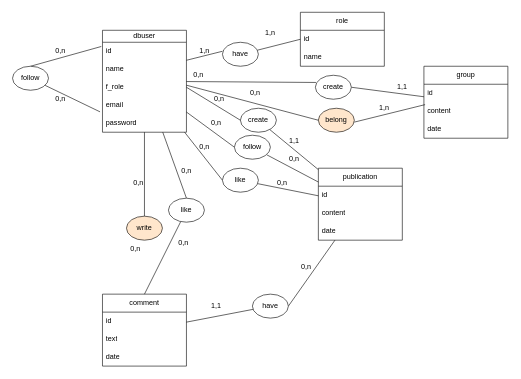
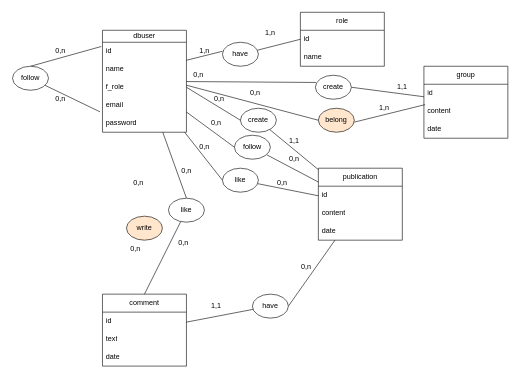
  <mxCell id="0" />
  <mxCell id="1" parent="0" />
  <mxCell id="2" style="edgeStyle=none;html=1;entryX=1;entryY=0.5;entryDx=0;entryDy=0;endArrow=none;endFill=0;" parent="1" source="3" target="33" edge="1"><mxGeometry relative="1" as="geometry" /></mxCell>
  <mxCell id="3" value="publication" style="swimlane;fontStyle=0;childLayout=stackLayout;horizontal=1;startSize=30;horizontalStack=0;resizeParent=1;resizeParentMax=0;resizeLast=0;collapsible=1;marginBottom=0;whiteSpace=wrap;html=1;" parent="1" vertex="1"><mxGeometry x="530" y="280" width="140" height="120" as="geometry" /></mxCell>
  <mxCell id="4" value="id" style="text;strokeColor=none;fillColor=none;align=left;verticalAlign=middle;spacingLeft=4;spacingRight=4;overflow=hidden;points=[[0,0.5],[1,0.5]];portConstraint=eastwest;rotatable=0;whiteSpace=wrap;html=1;" parent="3" vertex="1"><mxGeometry y="30" width="140" height="30" as="geometry" /></mxCell>
  <mxCell id="5" value="content" style="text;strokeColor=none;fillColor=none;align=left;verticalAlign=middle;spacingLeft=4;spacingRight=4;overflow=hidden;points=[[0,0.5],[1,0.5]];portConstraint=eastwest;rotatable=0;whiteSpace=wrap;html=1;" parent="3" vertex="1"><mxGeometry y="60" width="140" height="30" as="geometry" /></mxCell>
  <mxCell id="6" value="date" style="text;strokeColor=none;fillColor=none;align=left;verticalAlign=middle;spacingLeft=4;spacingRight=4;overflow=hidden;points=[[0,0.5],[1,0.5]];portConstraint=eastwest;rotatable=0;whiteSpace=wrap;html=1;" parent="3" vertex="1"><mxGeometry y="90" width="140" height="30" as="geometry" /></mxCell>
- <mxCell id="7" style="edgeStyle=none;html=1;entryX=0.5;entryY=0;entryDx=0;entryDy=0;endArrow=none;endFill=0;" parent="1" source="12" target="31" edge="1"><mxGeometry relative="1" as="geometry" /></mxCell>
  <mxCell id="8" style="edgeStyle=none;html=1;entryX=0;entryY=0.5;entryDx=0;entryDy=0;endArrow=none;endFill=0;" parent="1" source="12" target="35" edge="1"><mxGeometry relative="1" as="geometry" /></mxCell>
  <mxCell id="9" style="edgeStyle=none;html=1;entryX=0.5;entryY=0;entryDx=0;entryDy=0;endArrow=none;endFill=0;" parent="1" source="12" target="37" edge="1"><mxGeometry relative="1" as="geometry" /></mxCell>
  <mxCell id="10" style="edgeStyle=none;html=1;entryX=0;entryY=0.5;entryDx=0;entryDy=0;endArrow=none;endFill=0;" parent="1" source="12" target="39" edge="1"><mxGeometry relative="1" as="geometry" /></mxCell>
  <mxCell id="11" style="edgeStyle=none;html=1;entryX=0.017;entryY=0.3;entryDx=0;entryDy=0;entryPerimeter=0;endArrow=none;endFill=0;" parent="1" source="12" target="59" edge="1"><mxGeometry relative="1" as="geometry" /></mxCell>
  <mxCell id="12" value="dbuser" style="swimlane;fontStyle=0;childLayout=stackLayout;horizontal=1;startSize=20;horizontalStack=0;resizeParent=1;resizeParentMax=0;resizeLast=0;collapsible=1;marginBottom=0;whiteSpace=wrap;html=1;" parent="1" vertex="1"><mxGeometry x="170" y="50" width="140" height="170" as="geometry" /></mxCell>
  <mxCell id="13" value="id" style="text;strokeColor=none;fillColor=none;align=left;verticalAlign=middle;spacingLeft=4;spacingRight=4;overflow=hidden;points=[[0,0.5],[1,0.5]];portConstraint=eastwest;rotatable=0;whiteSpace=wrap;html=1;" parent="12" vertex="1"><mxGeometry y="20" width="140" height="30" as="geometry" /></mxCell>
  <mxCell id="14" value="name" style="text;strokeColor=none;fillColor=none;align=left;verticalAlign=middle;spacingLeft=4;spacingRight=4;overflow=hidden;points=[[0,0.5],[1,0.5]];portConstraint=eastwest;rotatable=0;whiteSpace=wrap;html=1;" parent="12" vertex="1"><mxGeometry y="50" width="140" height="30" as="geometry" /></mxCell>
  <mxCell id="15" value="f_role" style="text;strokeColor=none;fillColor=none;align=left;verticalAlign=middle;spacingLeft=4;spacingRight=4;overflow=hidden;points=[[0,0.5],[1,0.5]];portConstraint=eastwest;rotatable=0;whiteSpace=wrap;html=1;" parent="12" vertex="1"><mxGeometry y="80" width="140" height="30" as="geometry" /></mxCell>
  <mxCell id="16" value="email" style="text;strokeColor=none;fillColor=none;align=left;verticalAlign=middle;spacingLeft=4;spacingRight=4;overflow=hidden;points=[[0,0.5],[1,0.5]];portConstraint=eastwest;rotatable=0;whiteSpace=wrap;html=1;" parent="12" vertex="1"><mxGeometry y="110" width="140" height="30" as="geometry" /></mxCell>
  <mxCell id="17" value="password" style="text;strokeColor=none;fillColor=none;align=left;verticalAlign=middle;spacingLeft=4;spacingRight=4;overflow=hidden;points=[[0,0.5],[1,0.5]];portConstraint=eastwest;rotatable=0;whiteSpace=wrap;html=1;" parent="12" vertex="1"><mxGeometry y="140" width="140" height="30" as="geometry" /></mxCell>
  <mxCell id="18" value="comment" style="swimlane;fontStyle=0;childLayout=stackLayout;horizontal=1;startSize=30;horizontalStack=0;resizeParent=1;resizeParentMax=0;resizeLast=0;collapsible=1;marginBottom=0;whiteSpace=wrap;html=1;" parent="1" vertex="1"><mxGeometry x="170" y="490" width="140" height="120" as="geometry" /></mxCell>
  <mxCell id="19" value="id" style="text;strokeColor=none;fillColor=none;align=left;verticalAlign=middle;spacingLeft=4;spacingRight=4;overflow=hidden;points=[[0,0.5],[1,0.5]];portConstraint=eastwest;rotatable=0;whiteSpace=wrap;html=1;" parent="18" vertex="1"><mxGeometry y="30" width="140" height="30" as="geometry" /></mxCell>
  <mxCell id="20" value="text" style="text;strokeColor=none;fillColor=none;align=left;verticalAlign=middle;spacingLeft=4;spacingRight=4;overflow=hidden;points=[[0,0.5],[1,0.5]];portConstraint=eastwest;rotatable=0;whiteSpace=wrap;html=1;" parent="18" vertex="1"><mxGeometry y="60" width="140" height="30" as="geometry" /></mxCell>
  <mxCell id="21" value="date" style="text;strokeColor=none;fillColor=none;align=left;verticalAlign=middle;spacingLeft=4;spacingRight=4;overflow=hidden;points=[[0,0.5],[1,0.5]];portConstraint=eastwest;rotatable=0;whiteSpace=wrap;html=1;" parent="18" vertex="1"><mxGeometry y="90" width="140" height="30" as="geometry" /></mxCell>
  <mxCell id="22" value="role" style="swimlane;fontStyle=0;childLayout=stackLayout;horizontal=1;startSize=30;horizontalStack=0;resizeParent=1;resizeParentMax=0;resizeLast=0;collapsible=1;marginBottom=0;whiteSpace=wrap;html=1;" parent="1" vertex="1"><mxGeometry x="500" y="20" width="140" height="90" as="geometry" /></mxCell>
  <mxCell id="23" value="id" style="text;strokeColor=none;fillColor=none;align=left;verticalAlign=middle;spacingLeft=4;spacingRight=4;overflow=hidden;points=[[0,0.5],[1,0.5]];portConstraint=eastwest;rotatable=0;whiteSpace=wrap;html=1;" parent="22" vertex="1"><mxGeometry y="30" width="140" height="30" as="geometry" /></mxCell>
  <mxCell id="24" value="name" style="text;strokeColor=none;fillColor=none;align=left;verticalAlign=middle;spacingLeft=4;spacingRight=4;overflow=hidden;points=[[0,0.5],[1,0.5]];portConstraint=eastwest;rotatable=0;whiteSpace=wrap;html=1;" parent="22" vertex="1"><mxGeometry y="60" width="140" height="30" as="geometry" /></mxCell>
  <mxCell id="25" style="edgeStyle=none;html=1;entryX=0;entryY=0.5;entryDx=0;entryDy=0;endArrow=none;endFill=0;" parent="1" source="26" target="23" edge="1"><mxGeometry relative="1" as="geometry" /></mxCell>
  <mxCell id="26" value="have" style="ellipse;whiteSpace=wrap;html=1;" parent="1" vertex="1"><mxGeometry x="370" y="70" width="60" height="40" as="geometry" /></mxCell>
  <mxCell id="27" style="edgeStyle=none;html=1;entryX=1;entryY=0.5;entryDx=0;entryDy=0;exitX=0;exitY=1;exitDx=0;exitDy=0;endArrow=none;endFill=0;" parent="1" source="41" target="41" edge="1"><mxGeometry relative="1" as="geometry" /></mxCell>
  <mxCell id="28" style="edgeStyle=none;html=1;endArrow=none;endFill=0;" parent="1" source="29" target="3" edge="1"><mxGeometry relative="1" as="geometry"><mxPoint x="610" y="345" as="targetPoint" /></mxGeometry></mxCell>
  <mxCell id="29" value="create" style="ellipse;whiteSpace=wrap;html=1;" parent="1" vertex="1"><mxGeometry x="400" y="180" width="60" height="40" as="geometry" /></mxCell>
  <mxCell id="30" style="edgeStyle=none;html=1;entryX=0;entryY=0.5;entryDx=0;entryDy=0;endArrow=none;endFill=0;exitX=1;exitY=0.5;exitDx=0;exitDy=0;" parent="1" source="15" target="29" edge="1"><mxGeometry relative="1" as="geometry" /></mxCell>
  <mxCell id="31" value="write" style="ellipse;whiteSpace=wrap;html=1;fillColor=#ffe6cc;" parent="1" vertex="1"><mxGeometry x="210" y="360" width="60" height="40" as="geometry" /></mxCell>
  <mxCell id="32" style="edgeStyle=none;html=1;endArrow=none;endFill=0;" parent="1" source="33" target="18" edge="1"><mxGeometry relative="1" as="geometry" /></mxCell>
  <mxCell id="33" value="have" style="ellipse;whiteSpace=wrap;html=1;" parent="1" vertex="1"><mxGeometry x="420" y="490" width="60" height="40" as="geometry" /></mxCell>
  <mxCell id="34" style="edgeStyle=none;html=1;endArrow=none;endFill=0;" parent="1" source="35" target="3" edge="1"><mxGeometry relative="1" as="geometry" /></mxCell>
  <mxCell id="35" value="follow" style="ellipse;whiteSpace=wrap;html=1;" parent="1" vertex="1"><mxGeometry x="390" y="225" width="60" height="40" as="geometry" /></mxCell>
  <mxCell id="36" style="edgeStyle=none;html=1;entryX=0.5;entryY=0;entryDx=0;entryDy=0;endArrow=none;endFill=0;" parent="1" source="37" target="18" edge="1"><mxGeometry relative="1" as="geometry" /></mxCell>
  <mxCell id="37" value="like" style="ellipse;whiteSpace=wrap;html=1;" parent="1" vertex="1"><mxGeometry x="280" y="330" width="60" height="40" as="geometry" /></mxCell>
  <mxCell id="38" style="edgeStyle=none;html=1;endArrow=none;endFill=0;" parent="1" source="39" target="3" edge="1"><mxGeometry relative="1" as="geometry" /></mxCell>
  <mxCell id="39" value="like" style="ellipse;whiteSpace=wrap;html=1;" parent="1" vertex="1"><mxGeometry x="370" y="280" width="60" height="40" as="geometry" /></mxCell>
  <mxCell id="40" value="1,n" style="text;html=1;strokeColor=none;fillColor=none;align=center;verticalAlign=middle;whiteSpace=wrap;rounded=0;" parent="1" vertex="1"><mxGeometry x="420" y="40" width="60" height="30" as="geometry" /></mxCell>
  <mxCell id="41" value="1,n" style="text;html=1;strokeColor=none;fillColor=none;align=center;verticalAlign=middle;whiteSpace=wrap;rounded=0;" parent="1" vertex="1"><mxGeometry x="310" y="70" width="60" height="30" as="geometry" /></mxCell>
  <mxCell id="42" value="0,n" style="text;html=1;strokeColor=none;fillColor=none;align=center;verticalAlign=middle;whiteSpace=wrap;rounded=0;" parent="1" vertex="1"><mxGeometry x="335" y="150" width="60" height="30" as="geometry" /></mxCell>
  <mxCell id="43" value="1,1" style="text;html=1;strokeColor=none;fillColor=none;align=center;verticalAlign=middle;whiteSpace=wrap;rounded=0;" parent="1" vertex="1"><mxGeometry x="460" y="220" width="60" height="30" as="geometry" /></mxCell>
  <mxCell id="44" value="0,n" style="text;html=1;strokeColor=none;fillColor=none;align=center;verticalAlign=middle;whiteSpace=wrap;rounded=0;" parent="1" vertex="1"><mxGeometry x="330" y="190" width="60" height="30" as="geometry" /></mxCell>
  <mxCell id="45" value="0,n" style="text;html=1;strokeColor=none;fillColor=none;align=center;verticalAlign=middle;whiteSpace=wrap;rounded=0;" parent="1" vertex="1"><mxGeometry x="460" y="250" width="60" height="30" as="geometry" /></mxCell>
  <mxCell id="46" value="0,n" style="text;html=1;strokeColor=none;fillColor=none;align=center;verticalAlign=middle;whiteSpace=wrap;rounded=0;" parent="1" vertex="1"><mxGeometry x="440" y="290" width="60" height="30" as="geometry" /></mxCell>
  <mxCell id="47" value="0,n" style="text;html=1;strokeColor=none;fillColor=none;align=center;verticalAlign=middle;whiteSpace=wrap;rounded=0;" parent="1" vertex="1"><mxGeometry x="310" y="230" width="60" height="30" as="geometry" /></mxCell>
  <mxCell id="48" value="0,n" style="text;html=1;strokeColor=none;fillColor=none;align=center;verticalAlign=middle;whiteSpace=wrap;rounded=0;" parent="1" vertex="1"><mxGeometry x="280" y="270" width="60" height="30" as="geometry" /></mxCell>
  <mxCell id="49" value="0,n" style="text;html=1;strokeColor=none;fillColor=none;align=center;verticalAlign=middle;whiteSpace=wrap;rounded=0;" parent="1" vertex="1"><mxGeometry x="275" y="390" width="60" height="30" as="geometry" /></mxCell>
  <mxCell id="50" value="0,n" style="text;html=1;strokeColor=none;fillColor=none;align=center;verticalAlign=middle;whiteSpace=wrap;rounded=0;" parent="1" vertex="1"><mxGeometry x="200" y="290" width="60" height="30" as="geometry" /></mxCell>
  <mxCell id="51" value="0,n" style="text;html=1;strokeColor=none;fillColor=none;align=center;verticalAlign=middle;whiteSpace=wrap;rounded=0;" parent="1" vertex="1"><mxGeometry x="180" y="400" width="90" height="30" as="geometry" /></mxCell>
  <mxCell id="52" value="1,1" style="text;html=1;strokeColor=none;fillColor=none;align=center;verticalAlign=middle;whiteSpace=wrap;rounded=0;" parent="1" vertex="1"><mxGeometry x="330" y="495" width="60" height="30" as="geometry" /></mxCell>
  <mxCell id="53" value="0,n" style="text;html=1;strokeColor=none;fillColor=none;align=center;verticalAlign=middle;whiteSpace=wrap;rounded=0;" parent="1" vertex="1"><mxGeometry x="480" y="430" width="60" height="30" as="geometry" /></mxCell>
  <mxCell id="54" style="edgeStyle=none;html=1;endArrow=none;endFill=0;entryX=1;entryY=0.5;entryDx=0;entryDy=0;" parent="1" source="55" target="59" edge="1"><mxGeometry relative="1" as="geometry"><mxPoint x="610" y="150" as="targetPoint" /></mxGeometry></mxCell>
  <mxCell id="55" value="group" style="swimlane;fontStyle=0;childLayout=stackLayout;horizontal=1;startSize=30;horizontalStack=0;resizeParent=1;resizeParentMax=0;resizeLast=0;collapsible=1;marginBottom=0;whiteSpace=wrap;html=1;" parent="1" vertex="1"><mxGeometry x="706" y="110" width="140" height="120" as="geometry" /></mxCell>
  <mxCell id="56" value="id" style="text;strokeColor=none;fillColor=none;align=left;verticalAlign=middle;spacingLeft=4;spacingRight=4;overflow=hidden;points=[[0,0.5],[1,0.5]];portConstraint=eastwest;rotatable=0;whiteSpace=wrap;html=1;" parent="55" vertex="1"><mxGeometry y="30" width="140" height="30" as="geometry" /></mxCell>
  <mxCell id="57" value="content" style="text;strokeColor=none;fillColor=none;align=left;verticalAlign=middle;spacingLeft=4;spacingRight=4;overflow=hidden;points=[[0,0.5],[1,0.5]];portConstraint=eastwest;rotatable=0;whiteSpace=wrap;html=1;" parent="55" vertex="1"><mxGeometry y="60" width="140" height="30" as="geometry" /></mxCell>
  <mxCell id="58" value="date" style="text;strokeColor=none;fillColor=none;align=left;verticalAlign=middle;spacingLeft=4;spacingRight=4;overflow=hidden;points=[[0,0.5],[1,0.5]];portConstraint=eastwest;rotatable=0;whiteSpace=wrap;html=1;" parent="55" vertex="1"><mxGeometry y="90" width="140" height="30" as="geometry" /></mxCell>
  <mxCell id="59" value="create" style="ellipse;whiteSpace=wrap;html=1;" parent="1" vertex="1"><mxGeometry x="525" y="125" width="60" height="40" as="geometry" /></mxCell>
  <mxCell id="60" value="0,n" style="text;html=1;strokeColor=none;fillColor=none;align=center;verticalAlign=middle;whiteSpace=wrap;rounded=0;" parent="1" vertex="1"><mxGeometry x="300" y="110" width="60" height="30" as="geometry" /></mxCell>
  <mxCell id="61" value="1,1" style="text;html=1;strokeColor=none;fillColor=none;align=center;verticalAlign=middle;whiteSpace=wrap;rounded=0;" parent="1" vertex="1"><mxGeometry x="640" y="130" width="60" height="30" as="geometry" /></mxCell>
  <mxCell id="62" value="belong" style="ellipse;whiteSpace=wrap;html=1;fillColor=#ffe6cc;" parent="1" vertex="1"><mxGeometry x="530" y="180" width="60" height="40" as="geometry" /></mxCell>
  <mxCell id="63" style="edgeStyle=none;html=1;endArrow=none;endFill=0;entryX=1;entryY=0.5;entryDx=0;entryDy=0;exitX=0.014;exitY=0.133;exitDx=0;exitDy=0;exitPerimeter=0;" parent="1" source="57" edge="1"><mxGeometry relative="1" as="geometry"><mxPoint x="590" y="203.14" as="targetPoint" /><mxPoint x="735" y="220" as="sourcePoint" /></mxGeometry></mxCell>
  <mxCell id="64" style="edgeStyle=none;html=1;endArrow=none;endFill=0;entryX=1;entryY=0.5;entryDx=0;entryDy=0;exitX=0;exitY=0.5;exitDx=0;exitDy=0;" parent="1" source="62" edge="1"><mxGeometry relative="1" as="geometry"><mxPoint x="310" y="141.57" as="targetPoint" /><mxPoint x="455" y="158.43" as="sourcePoint" /></mxGeometry></mxCell>
  <mxCell id="65" value="0,n" style="text;html=1;strokeColor=none;fillColor=none;align=center;verticalAlign=middle;whiteSpace=wrap;rounded=0;" parent="1" vertex="1"><mxGeometry x="395" y="140" width="60" height="30" as="geometry" /></mxCell>
  <mxCell id="66" value="1,n" style="text;html=1;strokeColor=none;fillColor=none;align=center;verticalAlign=middle;whiteSpace=wrap;rounded=0;" parent="1" vertex="1"><mxGeometry x="610" y="165" width="60" height="30" as="geometry" /></mxCell>
  <mxCell id="67" style="edgeStyle=none;html=1;exitX=0.5;exitY=0;exitDx=0;exitDy=0;entryX=-0.014;entryY=0.233;entryDx=0;entryDy=0;entryPerimeter=0;endArrow=none;endFill=0;" parent="1" source="69" target="13" edge="1"><mxGeometry relative="1" as="geometry" /></mxCell>
  <mxCell id="68" style="edgeStyle=none;html=1;entryX=-0.029;entryY=0.867;entryDx=0;entryDy=0;entryPerimeter=0;endArrow=none;endFill=0;" parent="1" source="69" target="16" edge="1"><mxGeometry relative="1" as="geometry" /></mxCell>
  <mxCell id="69" value="follow" style="ellipse;whiteSpace=wrap;html=1;" parent="1" vertex="1"><mxGeometry x="20" y="110" width="60" height="40" as="geometry" /></mxCell>
  <mxCell id="70" value="0,n" style="text;html=1;strokeColor=none;fillColor=none;align=center;verticalAlign=middle;whiteSpace=wrap;rounded=0;" parent="1" vertex="1"><mxGeometry x="70" y="70" width="60" height="30" as="geometry" /></mxCell>
  <mxCell id="71" value="0,n" style="text;html=1;strokeColor=none;fillColor=none;align=center;verticalAlign=middle;whiteSpace=wrap;rounded=0;" parent="1" vertex="1"><mxGeometry x="70" y="150" width="60" height="30" as="geometry" /></mxCell>
